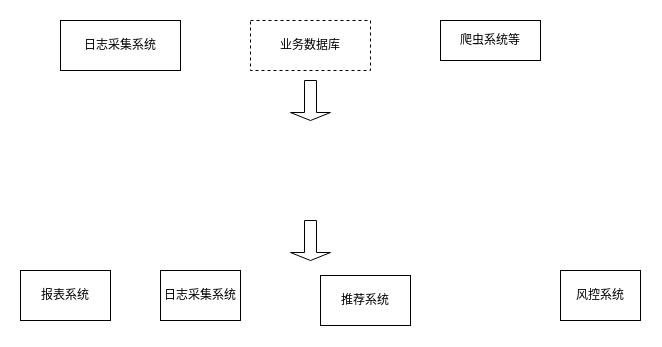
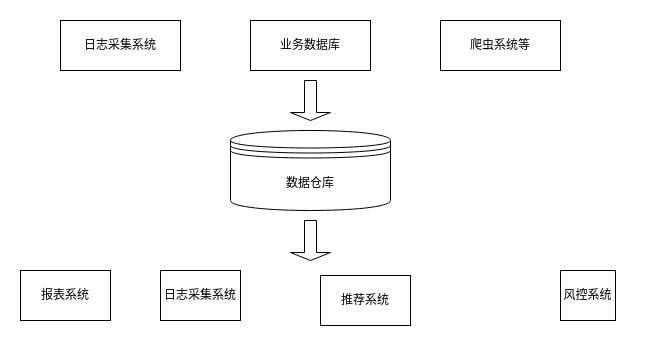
  <mxCell id="0" />
  <mxCell id="1" parent="0" />
  <mxCell id="2" value="日志采集系统" style="rounded=0;whiteSpace=wrap;html=1;" vertex="1" parent="1"><mxGeometry x="60" y="20" width="120" height="50" as="geometry" /></mxCell>
- <mxCell id="3" value="业务数据库" style="rounded=0;whiteSpace=wrap;html=1;dashed=1;" vertex="1" parent="1"><mxGeometry x="250" y="20" width="120" height="50" as="geometry" /></mxCell>
- <mxCell id="4" value="爬虫系统等" style="rounded=0;whiteSpace=wrap;html=1;" vertex="1" parent="1"><mxGeometry x="440" y="20" width="100" height="40" as="geometry" /></mxCell>
+ <mxCell id="3" value="业务数据库" style="rounded=0;whiteSpace=wrap;html=1;" vertex="1" parent="1"><mxGeometry x="250" y="20" width="120" height="50" as="geometry" /></mxCell>
+ <mxCell id="4" value="爬虫系统等" style="rounded=0;whiteSpace=wrap;html=1;" vertex="1" parent="1"><mxGeometry x="440" y="20" width="120" height="50" as="geometry" /></mxCell>
+ <mxCell id="5" value="数据仓库" style="shape=datastore;whiteSpace=wrap;html=1;" vertex="1" parent="1"><mxGeometry x="230" y="130" width="160" height="80" as="geometry" /></mxCell>
  <mxCell id="6" value="" style="shape=singleArrow;direction=south;whiteSpace=wrap;html=1;" vertex="1" parent="1"><mxGeometry x="290" y="80" width="40" height="40" as="geometry" /></mxCell>
  <mxCell id="7" value="" style="shape=singleArrow;direction=south;whiteSpace=wrap;html=1;" vertex="1" parent="1"><mxGeometry x="290" y="220" width="40" height="40" as="geometry" /></mxCell>
  <mxCell id="8" value="报表系统&lt;span style=&quot;color: rgba(0 , 0 , 0 , 0) ; font-family: monospace ; font-size: 0px&quot;&gt;%3CmxGraphModel%3E%3Croot%3E%3CmxCell%20id%3D%220%22%2F%3E%3CmxCell%20id%3D%221%22%20parent%3D%220%22%2F%3E%3CmxCell%20id%3D%222%22%20value%3D%22%E6%97%A5%E5%BF%97%E9%87%87%E9%9B%86%E7%B3%BB%E7%BB%9F%22%20style%3D%22rounded%3D0%3BwhiteSpace%3Dwrap%3Bhtml%3D1%3B%22%20vertex%3D%221%22%20parent%3D%221%22%3E%3CmxGeometry%20x%3D%22120%22%20y%3D%22110%22%20width%3D%22120%22%20height%3D%2250%22%20as%3D%22geometry%22%2F%3E%3C%2FmxCell%3E%3C%2Froot%3E%3C%2FmxGraphModel%3E&lt;/span&gt;" style="rounded=0;whiteSpace=wrap;html=1;" vertex="1" parent="1"><mxGeometry x="20" y="270" width="90" height="50" as="geometry" /></mxCell>
  <mxCell id="9" value="日志采集系统" style="rounded=0;whiteSpace=wrap;html=1;" vertex="1" parent="1"><mxGeometry x="160" y="270" width="80" height="50" as="geometry" /></mxCell>
  <mxCell id="10" value="推荐系统" style="rounded=0;whiteSpace=wrap;html=1;" vertex="1" parent="1"><mxGeometry x="320" y="275" width="90" height="50" as="geometry" /></mxCell>
- <mxCell id="11" value="风控系统" style="rounded=0;whiteSpace=wrap;html=1;" vertex="1" parent="1"><mxGeometry x="560" y="270" width="80" height="50" as="geometry" /></mxCell>
+ <mxCell id="11" value="风控系统" style="rounded=0;whiteSpace=wrap;html=1;" vertex="1" parent="1"><mxGeometry x="560" y="270" width="55" height="50" as="geometry" /></mxCell>
